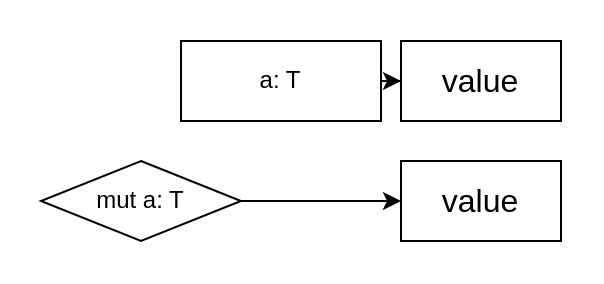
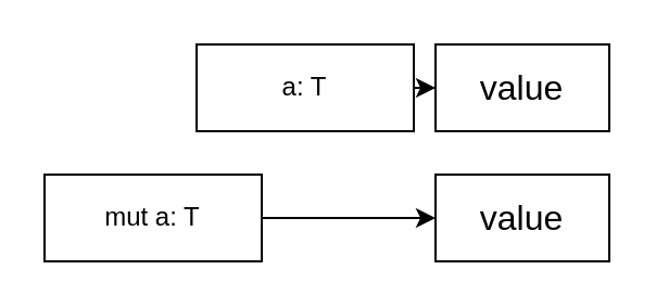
  <mxCell id="0" />
  <mxCell id="1" parent="0" />
  <mxCell id="2" style="edgeStyle=orthogonalEdgeStyle;rounded=0;orthogonalLoop=1;jettySize=auto;html=1;entryX=0;entryY=0.5;entryDx=0;entryDy=0;" edge="1" parent="1" source="3" target="4"><mxGeometry relative="1" as="geometry" /></mxCell>
  <mxCell id="3" value="&lt;font style=&quot;font-size: 12px;&quot;&gt;a: T&lt;br&gt;&lt;/font&gt;" style="rounded=0;whiteSpace=wrap;html=1;" vertex="1" parent="1"><mxGeometry x="90" y="20" width="100" height="40" as="geometry" /></mxCell>
  <mxCell id="4" value="&lt;font style=&quot;font-size: 16px;&quot;&gt;value&lt;/font&gt;" style="rounded=0;whiteSpace=wrap;html=1;" vertex="1" parent="1"><mxGeometry x="200" y="20" width="80" height="40" as="geometry" /></mxCell>
  <mxCell id="5" style="edgeStyle=orthogonalEdgeStyle;rounded=0;orthogonalLoop=1;jettySize=auto;html=1;exitX=1;exitY=0.5;exitDx=0;exitDy=0;entryX=0;entryY=0.5;entryDx=0;entryDy=0;fontSize=12;" edge="1" parent="1" source="6" target="7"><mxGeometry relative="1" as="geometry" /></mxCell>
- <mxCell id="6" value="&lt;font style=&quot;font-size: 12px;&quot;&gt;mut a: T&lt;br&gt;&lt;/font&gt;" style="rhombus;whiteSpace=wrap;html=1;" vertex="1" parent="1"><mxGeometry x="20" y="80" width="100" height="40" as="geometry" /></mxCell>
+ <mxCell id="6" value="&lt;font style=&quot;font-size: 12px;&quot;&gt;mut a: T&lt;br&gt;&lt;/font&gt;" style="rounded=0;whiteSpace=wrap;html=1;" vertex="1" parent="1"><mxGeometry x="20" y="80" width="100" height="40" as="geometry" /></mxCell>
  <mxCell id="7" value="&lt;font style=&quot;font-size: 16px;&quot;&gt;value&lt;/font&gt;" style="rounded=0;whiteSpace=wrap;html=1;" vertex="1" parent="1"><mxGeometry x="200" y="80" width="80" height="40" as="geometry" /></mxCell>
